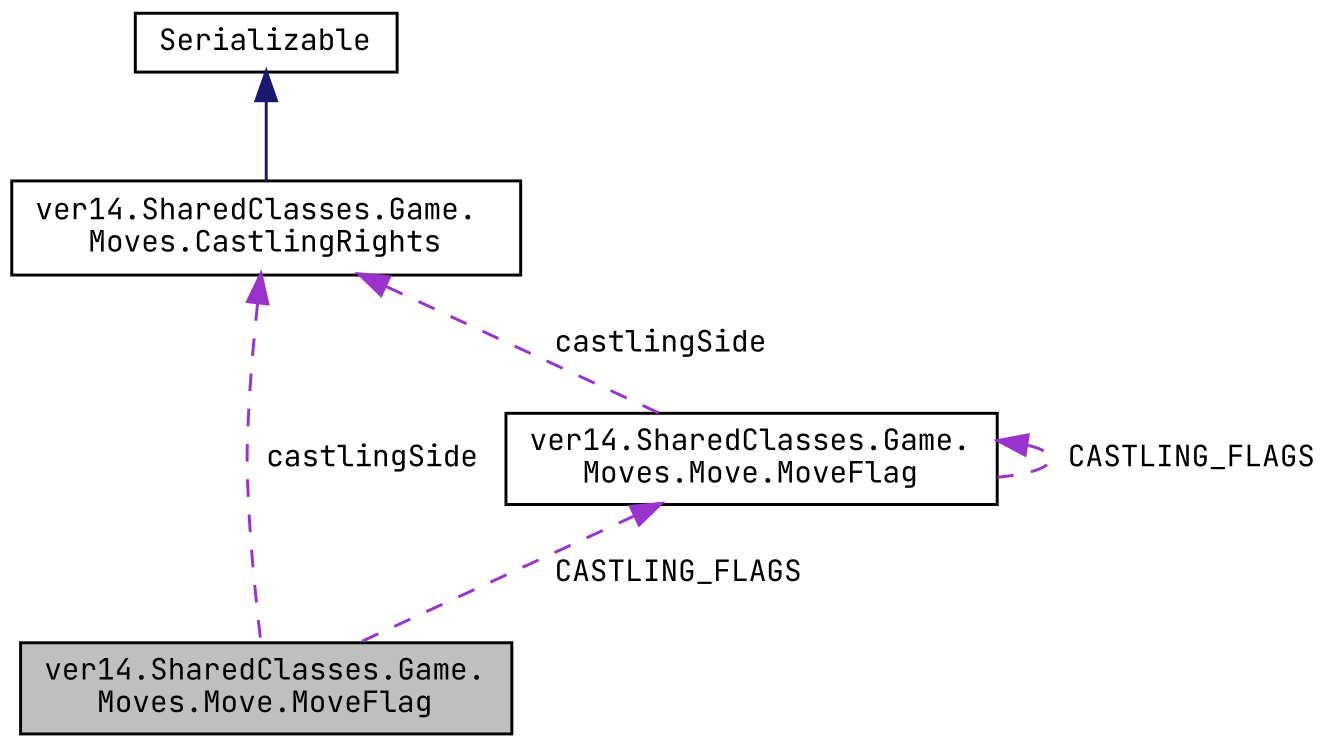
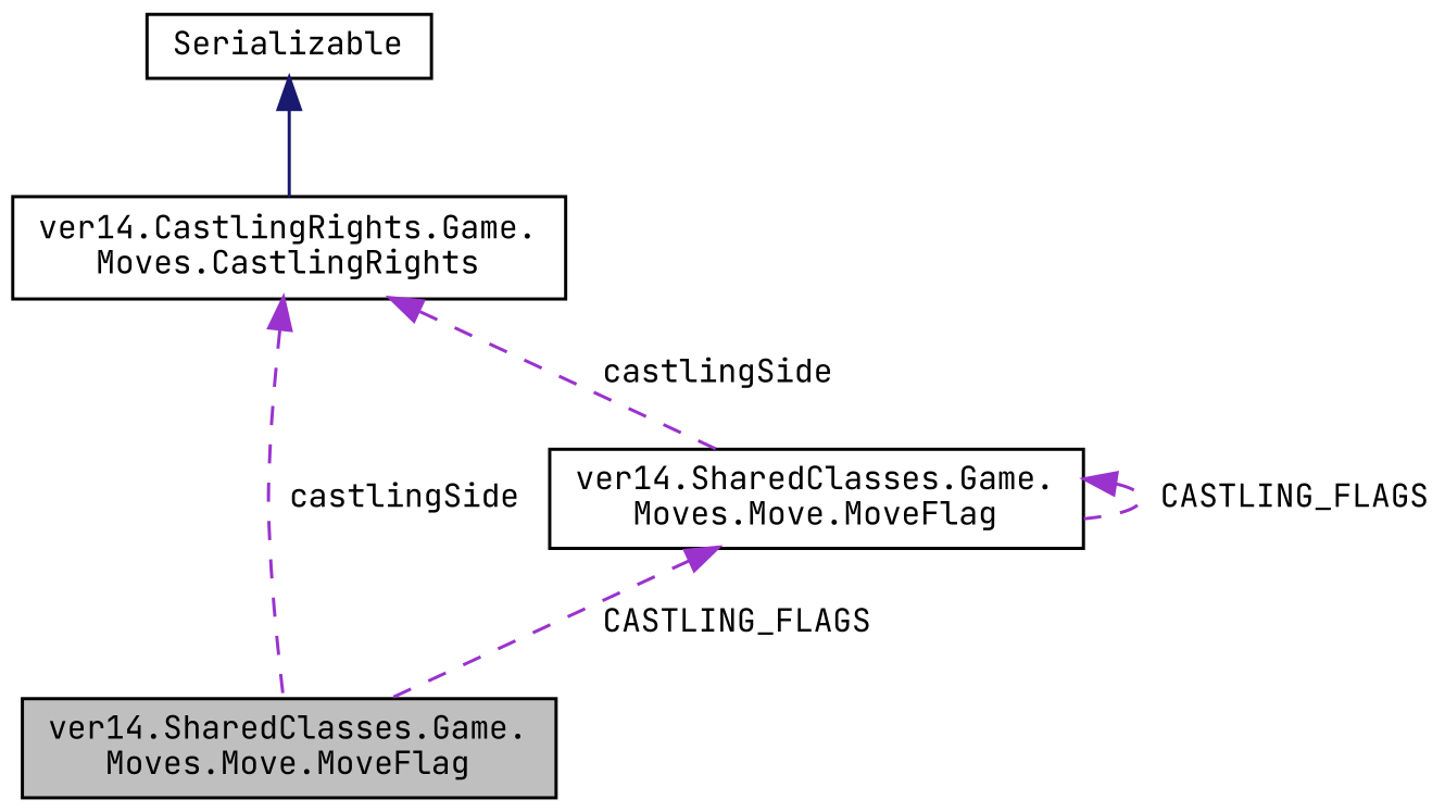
  digraph {
    rankdir=TB
    fontname="JetBrains Mono"
    node [color=black fillcolor=white fontname="JetBrains Mono" fontsize=10 shape=record style=filled]
    edge [color=darkorchid3 dir=back fontname="JetBrains Mono" fontsize=10 labelfontname=Helvetica labelfontsize=10 style=dashed]
    n1 [fillcolor=grey75 fontcolor=black height=0.2 label="ver14.SharedClasses.Game.\lMoves.Move.MoveFlag" width=0.4]
    n2 [height=0.2 label="ver14.SharedClasses.Game.\lMoves.Move.MoveFlag" width=0.4]
-   n3 [height=0.2 label="ver14.SharedClasses.Game.\lMoves.CastlingRights" width=0.4]
+   n3 [height=0.2 label="ver14.CastlingRights.Game.\lMoves.CastlingRights" width=0.4]
    n4 [height=0.2 label=Serializable width=0.4]
    n2 -> n1 [label=" CASTLING_FLAGS"]
    n2 -> n2 [label=" CASTLING_FLAGS"]
    n3 -> n1 [label=" castlingSide"]
    n3 -> n2 [label=" castlingSide"]
    n4 -> n3 [color=midnightblue style=solid]
  }
